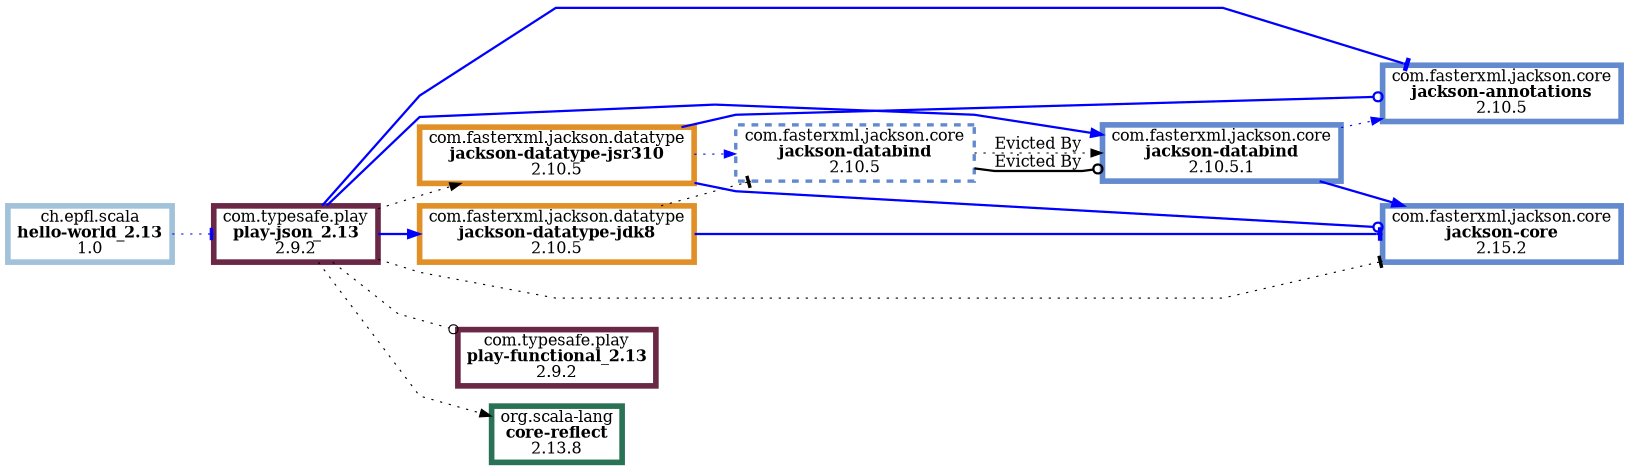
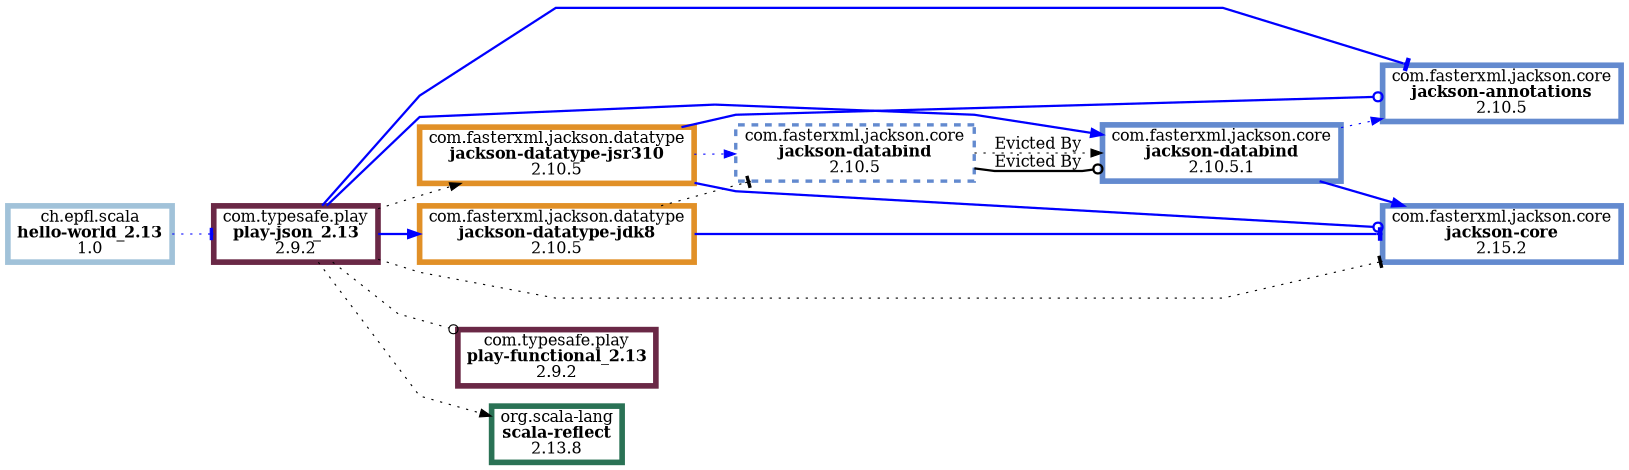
  digraph {
    rankdir=LR
    splines=polyline
    node [color="#638ACF" penwidth=5 shape=box]
    edge [arrowtail=none color=blue style=dotted arrowhead=normal]
    n1 [color="#A1C2D9" label=<ch.epfl.scala<BR/><B>hello-world_2.13</B><BR/>1.0>]
    n2 [color="#6A2846" label=<com.typesafe.play<BR/><B>play-json_2.13</B><BR/>2.9.2>]
    n3 [label=<com.fasterxml.jackson.core<BR/><B>jackson-annotations</B><BR/>2.10.5>]
    n4 [label=<com.fasterxml.jackson.core<BR/><B>jackson-core</B><BR/>2.15.2>]
    n5 [label=<com.fasterxml.jackson.core<BR/><B>jackson-databind</B><BR/>2.10.5> penwidth=3 style=dashed]
    n6 [label=<com.fasterxml.jackson.core<BR/><B>jackson-databind</B><BR/>2.10.5.1>]
    n7 [color="#E19027" label=<com.fasterxml.jackson.datatype<BR/><B>jackson-datatype-jdk8</B><BR/>2.10.5>]
    n8 [color="#E19027" label=<com.fasterxml.jackson.datatype<BR/><B>jackson-datatype-jsr310</B><BR/>2.10.5>]
    n9 [color="#6A2846" label=<com.typesafe.play<BR/><B>play-functional_2.13</B><BR/>2.9.2>]
-   n10 [color="#2A7255" label=<org.scala-lang<BR/><B>core-reflect</B><BR/>2.13.8>]
+   n10 [color="#2A7255" label=<org.scala-lang<BR/><B>scala-reflect</B><BR/>2.13.8>]
    n1 -> n2 [arrowhead=tee]
    n2 -> n3 [style=bold arrowhead=tee]
    n2 -> n4 [color=black arrowhead=tee]
    n2 -> n6 [style=bold]
    n2 -> n7 [style=bold]
    n2 -> n8 [color=black]
    n2 -> n9 [color=black arrowhead=odot]
    n2 -> n10 [color=black]
    n5 -> n6 [label="Evicted By" style=bold color=black arrowhead=odot]
    n5 -> n6 [label="Evicted By" color=black]
    n6 -> n3
    n6 -> n4 [style=bold]
    n7 -> n4 [style=bold arrowhead=tee]
    n7 -> n5 [color=black arrowhead=tee]
    n8 -> n3 [style=bold arrowhead=odot]
    n8 -> n4 [style=bold arrowhead=odot]
    n8 -> n5
  }
